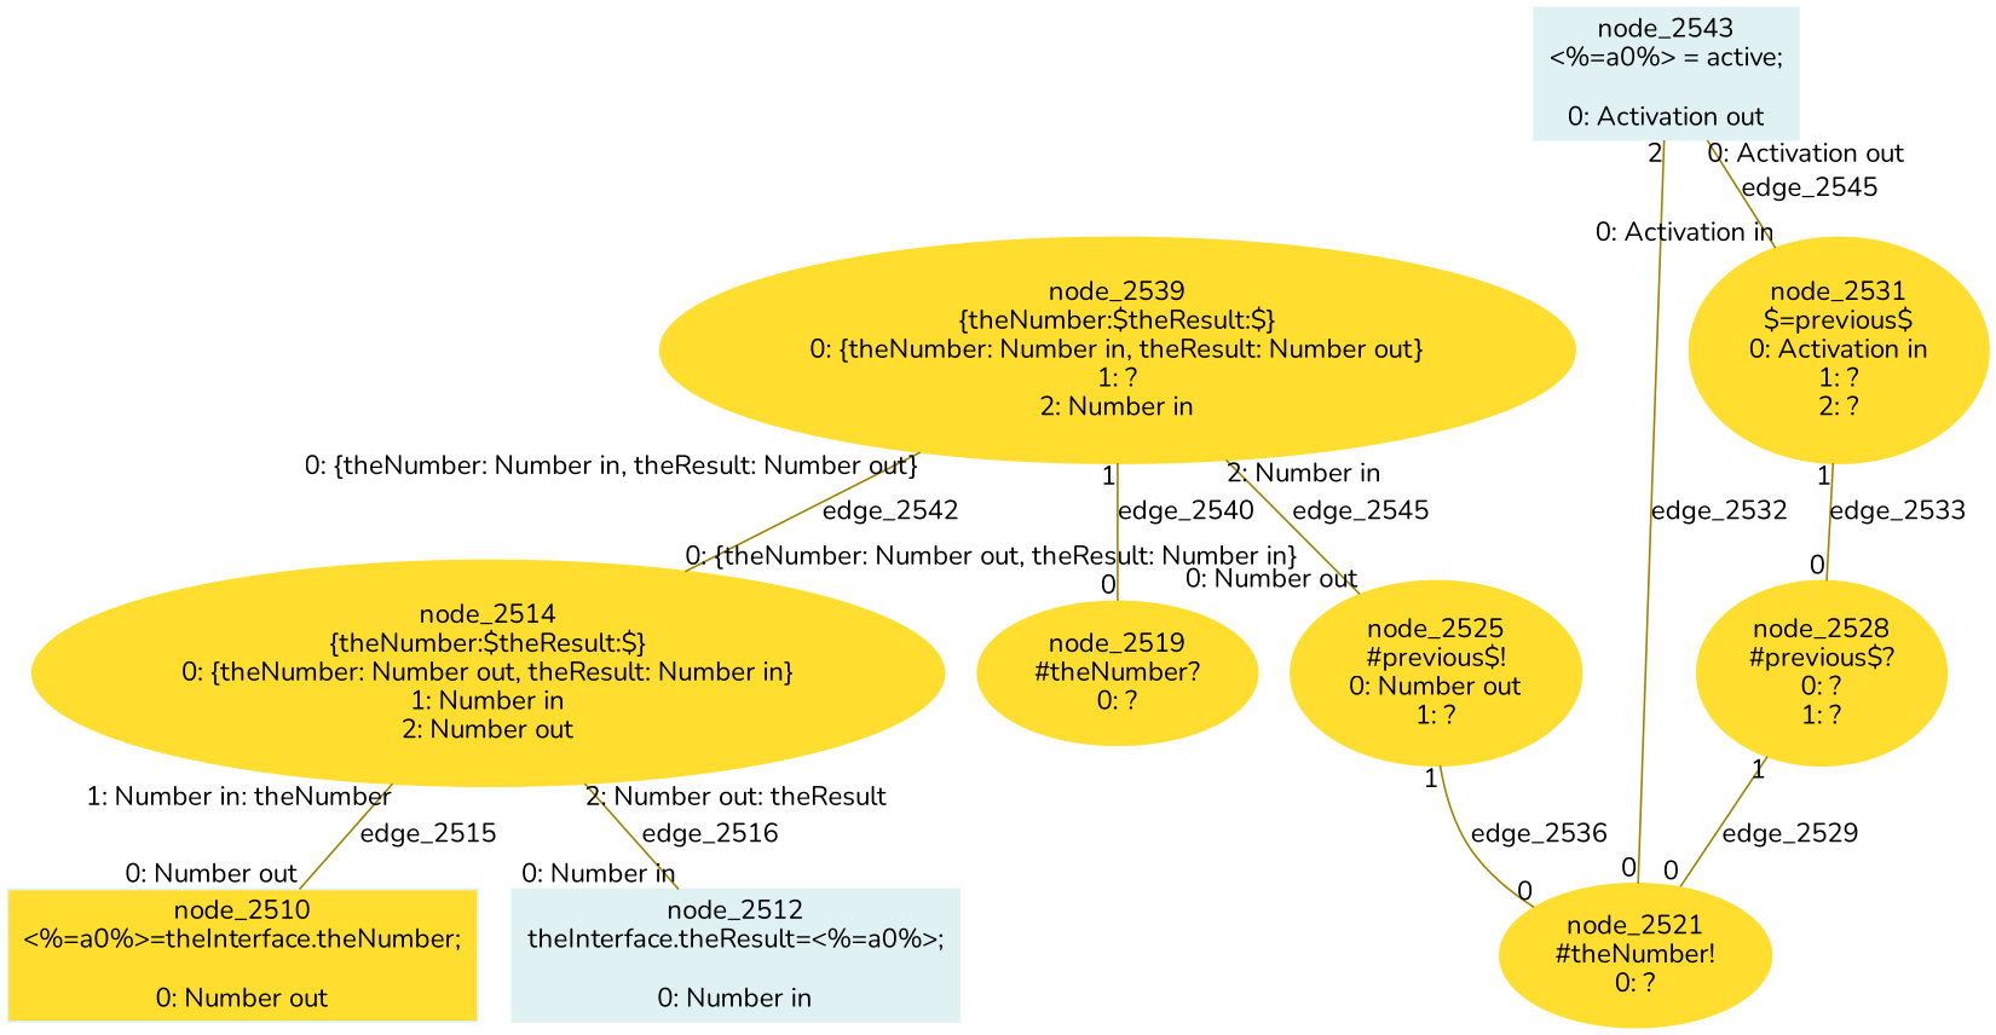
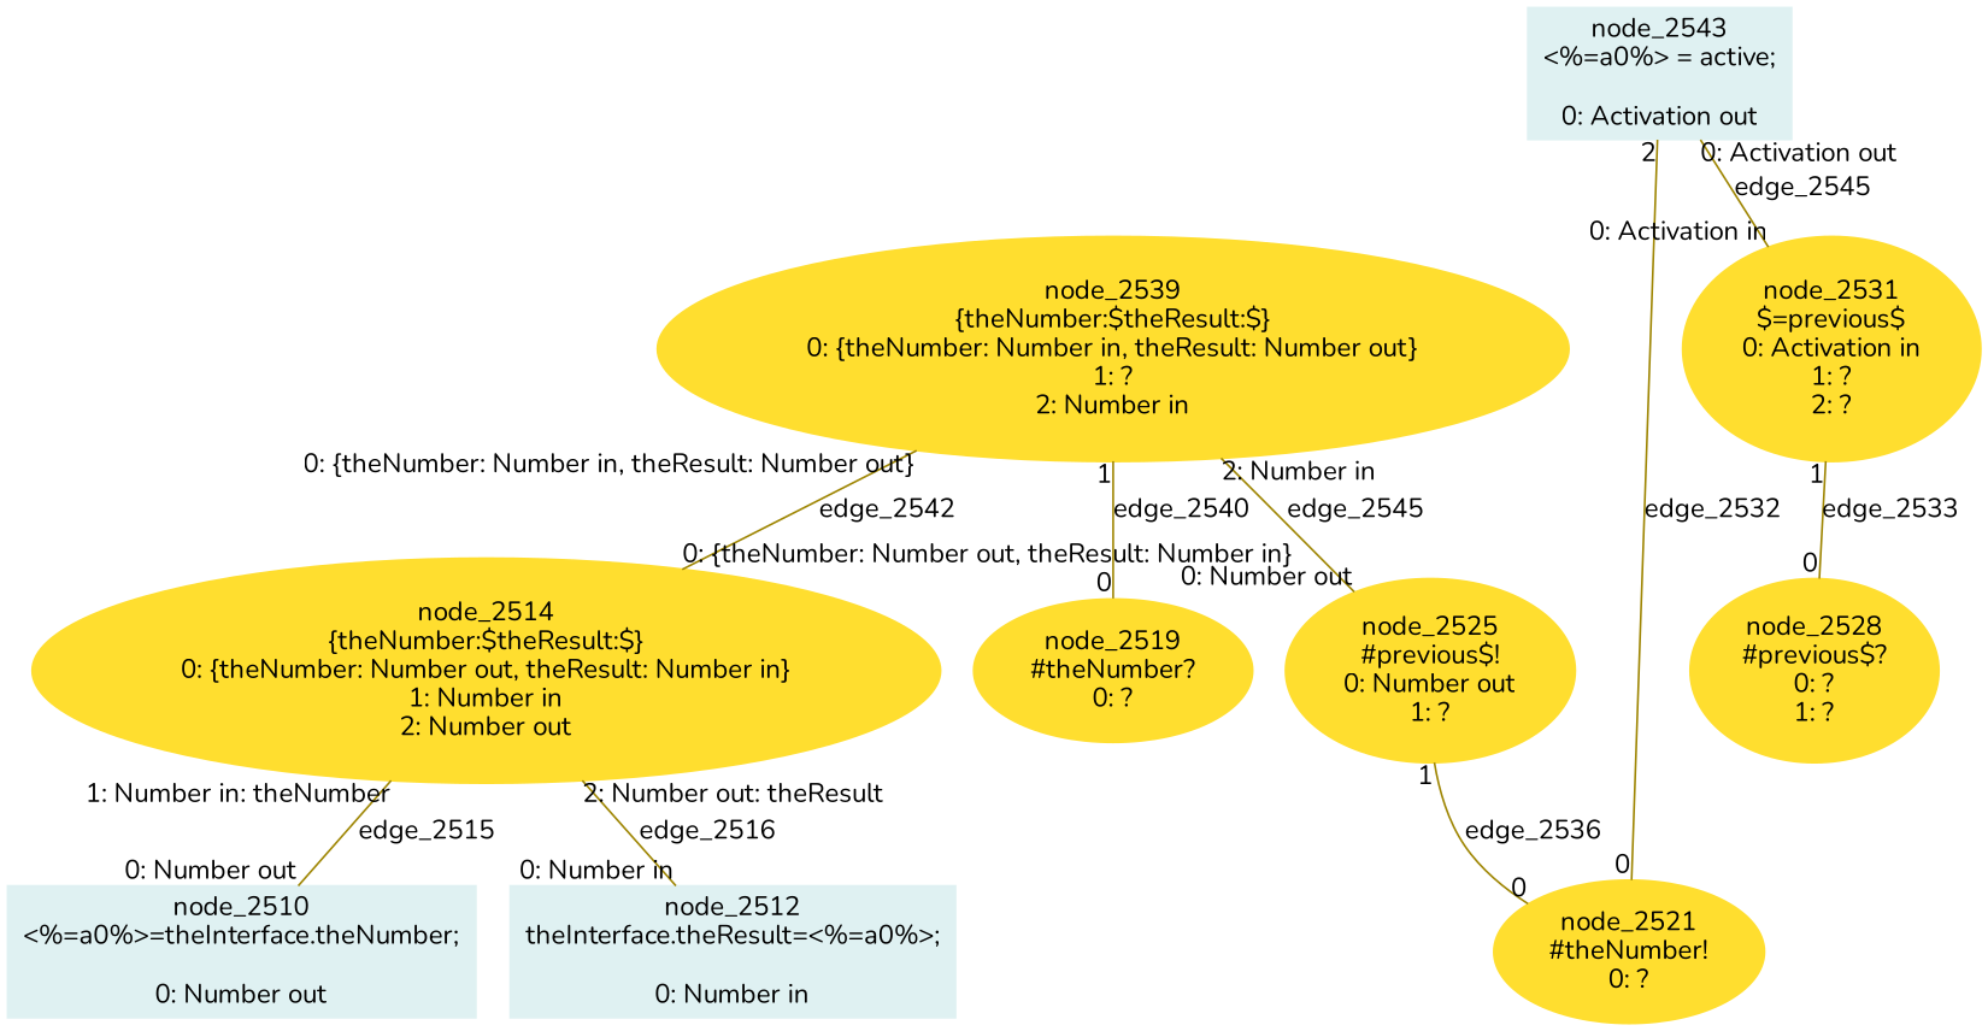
  digraph {
    fontname=Nunito
    node [color="#ffde2f" fontname=Nunito shape=ellipse style=filled]
    edge [arrowHead=none arrowsize=1 color="#9d8400" dir=none fontname=Nunito headlabel=0 taillabel=1]
-   n1 [color="#dff1f2" label="node_2510\n<%=a0%>=theInterface.theNumber;\n\n0: Number out" shape=box fillcolor="#ffde2f"]
+   n1 [color="#dff1f2" label="node_2510\n<%=a0%>=theInterface.theNumber;\n\n0: Number out" shape=box]
    n2 [color="#dff1f2" label="node_2512\ntheInterface.theResult=<%=a0%>;\n\n0: Number in" shape=box]
    n3 [label="node_2514\n{theNumber:$theResult:$}\n0: {theNumber: Number out, theResult: Number in}\n1: Number in\n2: Number out"]
    n4 [label="node_2519\n#theNumber?\n0: ?"]
    n5 [label="node_2521\n#theNumber!\n0: ?"]
    n6 [label="node_2525\n#previous$!\n0: Number out\n1: ?"]
    n7 [label="node_2528\n#previous$?\n0: ?\n1: ?"]
    n8 [label="node_2531\n$=previous$\n0: Activation in\n1: ?\n2: ?"]
    n9 [label="node_2539\n{theNumber:$theResult:$}\n0: {theNumber: Number in, theResult: Number out}\n1: ?\n2: Number in"]
    n10 [color="#dff1f2" label="node_2543\n<%=a0%> = active;\n\n0: Activation out" shape=box]
    n3 -> n1 [headlabel="0: Number out" label=edge_2515 taillabel="1: Number in: theNumber"]
    n3 -> n2 [headlabel="0: Number in" label=edge_2516 taillabel="2: Number out: theResult"]
    n6 -> n5 [label=edge_2536]
-   n7 -> n5 [label=edge_2529]
    n8 -> n7 [label=edge_2533]
    n9 -> n3 [headlabel="0: {theNumber: Number out, theResult: Number in}" label=edge_2542 taillabel="0: {theNumber: Number in, theResult: Number out}"]
    n9 -> n4 [label=edge_2540]
    n9 -> n6 [headlabel="0: Number out" label=edge_2545 taillabel="2: Number in"]
    n10 -> n5 [label=edge_2532 taillabel=2]
    n10 -> n8 [headlabel="0: Activation in" label=edge_2545 taillabel="0: Activation out"]
  }
